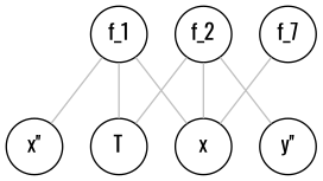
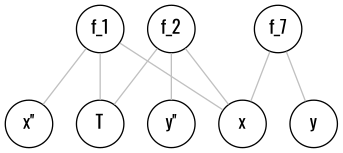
  graph {
    fontname=Oswald
    node [fixedsize=1 fontname=Oswald shape=circle]
    edge [color=gray fontname=Oswald]
    f_1
    "x''"
    T
    x
    f_2
    "y''"
    n7 [label=f_7]
+   y
    f_1 -- "x''"
    f_1 -- T
    f_1 -- x
    f_2 -- T
    f_2 -- x
    f_2 -- "y''"
    n7 -- x
+   n7 -- y
  }
